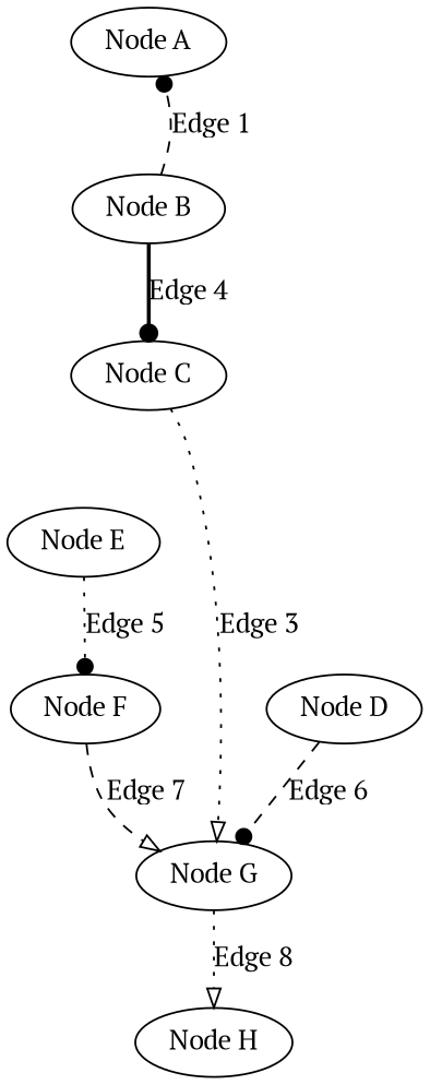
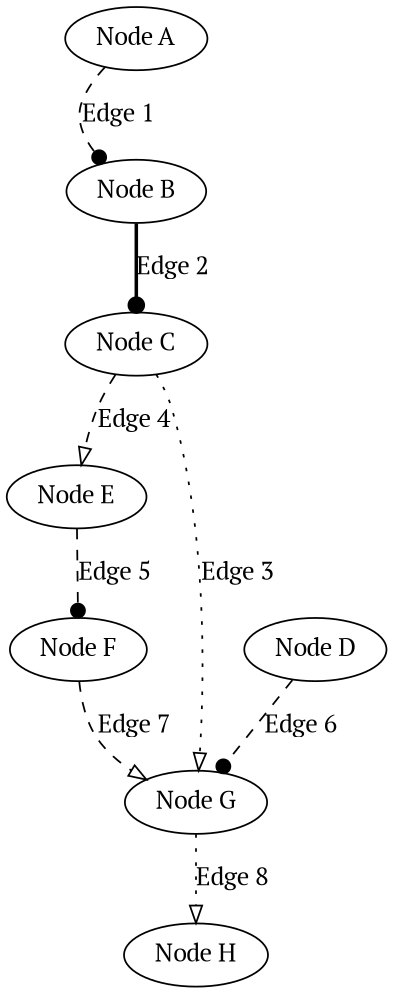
  digraph {
    fontname="PT Serif"
    node [fontname="PT Serif"]
    edge [arrowhead=dot fontname="PT Serif" style=dashed]
    n1 [label="Node A"]
    n2 [label="Node B"]
    n3 [label="Node C"]
    n4 [label="Node E"]
    n5 [label="Node G"]
    n6 [label="Node D"]
    n7 [label="Node F"]
    n8 [label="Node H"]
-   n2 -> n1 [label="Edge 1"]
-   n2 -> n3 [label="Edge 4" style=bold]
+   n1 -> n2 [label="Edge 1"]
+   n2 -> n3 [label="Edge 2" style=bold]
+   n3 -> n4 [arrowhead=onormal label="Edge 4"]
    n3 -> n5 [arrowhead=onormal label="Edge 3" style=dotted]
-   n4 -> n7 [label="Edge 5" style=dotted]
+   n4 -> n7 [label="Edge 5"]
    n5 -> n8 [arrowhead=onormal label="Edge 8" style=dotted]
    n6 -> n5 [label="Edge 6"]
    n7 -> n5 [arrowhead=onormal label="Edge 7"]
  }
